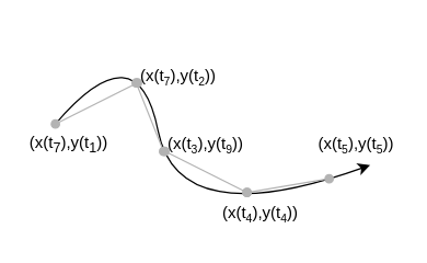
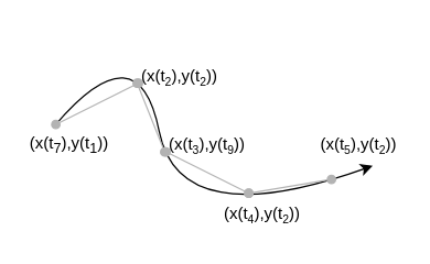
  <mxCell id="0" />
  <mxCell id="1" parent="0" />
  <mxCell id="2" value="" style="curved=1;endArrow=classic;html=1;strokeColor=#000000;" edge="1" parent="1"><mxGeometry width="50" height="50" relative="1" as="geometry"><mxPoint x="40" y="90" as="sourcePoint" /><mxPoint x="270" y="120" as="targetPoint" /><Array as="points"><mxPoint x="100" y="20" /><mxPoint x="130" y="170" /></Array></mxGeometry></mxCell>
  <mxCell id="3" value="" style="endArrow=oval;html=1;strokeColor=#B3B3B3;curved=1;startArrow=oval;startFill=1;endFill=1;" edge="1" parent="1"><mxGeometry width="50" height="50" relative="1" as="geometry"><mxPoint x="40" y="90" as="sourcePoint" /><mxPoint x="100" y="60" as="targetPoint" /></mxGeometry></mxCell>
  <mxCell id="4" value="" style="endArrow=oval;html=1;strokeColor=#B3B3B3;curved=1;startArrow=oval;startFill=1;endFill=1;" edge="1" parent="1"><mxGeometry width="50" height="50" relative="1" as="geometry"><mxPoint x="119" y="110" as="sourcePoint" /><mxPoint x="99" y="60" as="targetPoint" /></mxGeometry></mxCell>
  <mxCell id="5" value="" style="endArrow=oval;html=1;strokeColor=#B3B3B3;curved=1;startArrow=oval;startFill=1;endFill=1;" edge="1" parent="1"><mxGeometry width="50" height="50" relative="1" as="geometry"><mxPoint x="180" y="140" as="sourcePoint" /><mxPoint x="120" y="110" as="targetPoint" /></mxGeometry></mxCell>
  <mxCell id="6" value="" style="endArrow=oval;html=1;strokeColor=#B3B3B3;curved=1;startArrow=oval;startFill=1;endFill=1;" edge="1" parent="1"><mxGeometry width="50" height="50" relative="1" as="geometry"><mxPoint x="180" y="140" as="sourcePoint" /><mxPoint x="240" y="130" as="targetPoint" /></mxGeometry></mxCell>
  <mxCell id="7" value="(x(t&lt;sub&gt;7&lt;/sub&gt;),y(t&lt;sub&gt;1&lt;/sub&gt;))" style="text;html=1;strokeColor=none;fillColor=none;align=center;verticalAlign=middle;whiteSpace=wrap;rounded=0;" vertex="1" parent="1"><mxGeometry x="20" y="90" width="60" height="30" as="geometry" /></mxCell>
- <mxCell id="8" value="(x(t&lt;span style=&quot;font-size: 10px;&quot;&gt;&lt;sub&gt;7&lt;/sub&gt;&lt;/span&gt;),y(t&lt;span style=&quot;font-size: 10px;&quot;&gt;&lt;sub&gt;2&lt;/sub&gt;&lt;/span&gt;))" style="text;html=1;strokeColor=none;fillColor=none;align=center;verticalAlign=middle;whiteSpace=wrap;rounded=0;" vertex="1" parent="1"><mxGeometry x="100" y="40" width="60" height="30" as="geometry" /></mxCell>
+ <mxCell id="8" value="(x(t&lt;span style=&quot;font-size: 10px;&quot;&gt;&lt;sub&gt;2&lt;/sub&gt;&lt;/span&gt;),y(t&lt;span style=&quot;font-size: 10px;&quot;&gt;&lt;sub&gt;2&lt;/sub&gt;&lt;/span&gt;))" style="text;html=1;strokeColor=none;fillColor=none;align=center;verticalAlign=middle;whiteSpace=wrap;rounded=0;" vertex="1" parent="1"><mxGeometry x="100" y="40" width="60" height="30" as="geometry" /></mxCell>
  <mxCell id="9" value="(x(t&lt;span style=&quot;font-size: 10px;&quot;&gt;&lt;sub&gt;3&lt;/sub&gt;&lt;/span&gt;),y(t&lt;span style=&quot;font-size: 10px;&quot;&gt;&lt;sub&gt;9&lt;/sub&gt;&lt;/span&gt;))" style="text;html=1;strokeColor=none;fillColor=none;align=center;verticalAlign=middle;whiteSpace=wrap;rounded=0;" vertex="1" parent="1"><mxGeometry x="120" y="90" width="60" height="30" as="geometry" /></mxCell>
- <mxCell id="10" value="(x(t&lt;span style=&quot;font-size: 10px;&quot;&gt;&lt;sub&gt;4&lt;/sub&gt;&lt;/span&gt;),y(t&lt;span style=&quot;font-size: 10px;&quot;&gt;&lt;sub&gt;4&lt;/sub&gt;&lt;/span&gt;))" style="text;html=1;strokeColor=none;fillColor=none;align=center;verticalAlign=middle;whiteSpace=wrap;rounded=0;" vertex="1" parent="1"><mxGeometry x="160" y="140" width="60" height="30" as="geometry" /></mxCell>
- <mxCell id="11" value="(x(t&lt;span style=&quot;font-size: 10px;&quot;&gt;&lt;sub&gt;5&lt;/sub&gt;&lt;/span&gt;),y(t&lt;span style=&quot;font-size: 10px;&quot;&gt;&lt;sub&gt;5&lt;/sub&gt;&lt;/span&gt;))" style="text;html=1;strokeColor=none;fillColor=none;align=center;verticalAlign=middle;whiteSpace=wrap;rounded=0;" vertex="1" parent="1"><mxGeometry x="230" y="90" width="60" height="30" as="geometry" /></mxCell>
+ <mxCell id="10" value="(x(t&lt;span style=&quot;font-size: 10px;&quot;&gt;&lt;sub&gt;4&lt;/sub&gt;&lt;/span&gt;),y(t&lt;span style=&quot;font-size: 10px;&quot;&gt;&lt;sub&gt;2&lt;/sub&gt;&lt;/span&gt;))" style="text;html=1;strokeColor=none;fillColor=none;align=center;verticalAlign=middle;whiteSpace=wrap;rounded=0;" vertex="1" parent="1"><mxGeometry x="160" y="140" width="60" height="30" as="geometry" /></mxCell>
+ <mxCell id="11" value="(x(t&lt;span style=&quot;font-size: 10px;&quot;&gt;&lt;sub&gt;5&lt;/sub&gt;&lt;/span&gt;),y(t&lt;span style=&quot;font-size: 10px;&quot;&gt;&lt;sub&gt;2&lt;/sub&gt;&lt;/span&gt;))" style="text;html=1;strokeColor=none;fillColor=none;align=center;verticalAlign=middle;whiteSpace=wrap;rounded=0;" vertex="1" parent="1"><mxGeometry x="230" y="90" width="60" height="30" as="geometry" /></mxCell>
